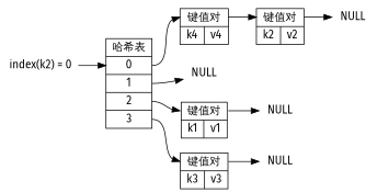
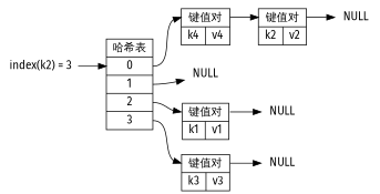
  digraph {
    rankdir=LR
    fontname="Fira Sans"
    node [shape=plaintext fontname="Fira Sans"]
    edge [fontname="Fira Sans" tailport=head]
-   n1 [label="index(k2) = 0"]
+   n1 [label="index(k2) = 3"]
    n2 [label=" <head> 哈希表 | <0> 0 | <1> 1 | <2> 2 | <3> 3 " shape=record]
    n3 [label="<head> 键值对 | { k1 | v1 } " shape=record]
    n4 [label="<head> 键值对 | { k3 | v3 } " shape=record]
    n5 [label="<head> 键值对 | { k4 | v4 } " shape=record]
    n6 [label=NULL]
    n7 [label=NULL]
    n8 [label="<head> 键值对 | { k2 | v2 } " shape=record]
    n9 [label=NULL]
    n10 [label=NULL]
    n1 -> n2 [headport=0 tailport=""]
    n2 -> n3 [headport=head tailport=2]
    n2 -> n4 [headport=head tailport=3]
    n2 -> n5 [headport=head tailport=0]
    n2 -> n6 [tailport=1]
    n3 -> n7
    n4 -> n10
    n5 -> n8 [headport=head]
    n8 -> n9
  }
